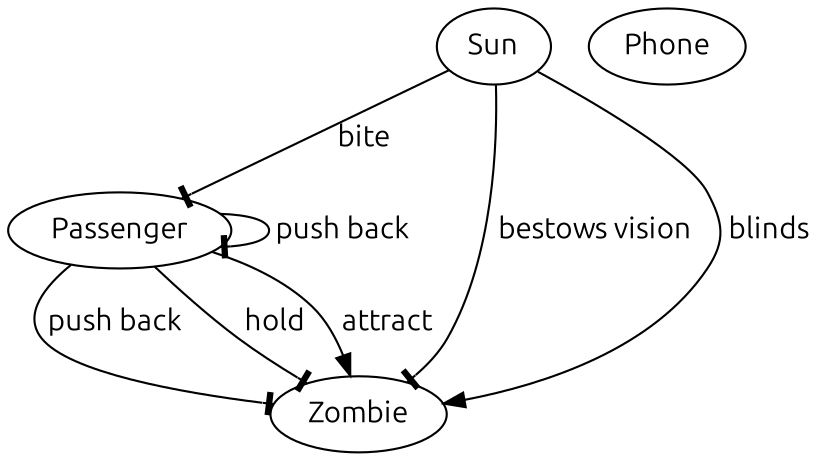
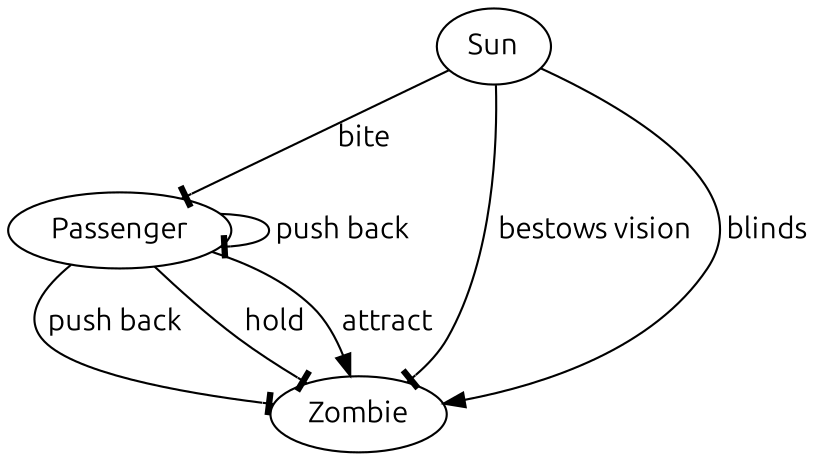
  digraph {
    fontname=Ubuntu
    node [fontname=Ubuntu]
    edge [arrowhead=tee fontname=Ubuntu]
    Passenger
    Zombie
    Sun
-   Phone
    Passenger -> Passenger [label=" push back "]
    Passenger -> Zombie [label=" push back "]
    Passenger -> Zombie [label=" hold "]
    Passenger -> Zombie [arrowhead=normal label=" attract "]
    Sun -> Passenger [label=" bite "]
    Sun -> Zombie [label=" bestows vision "]
    Sun -> Zombie [arrowhead=normal label=" blinds "]
  }
